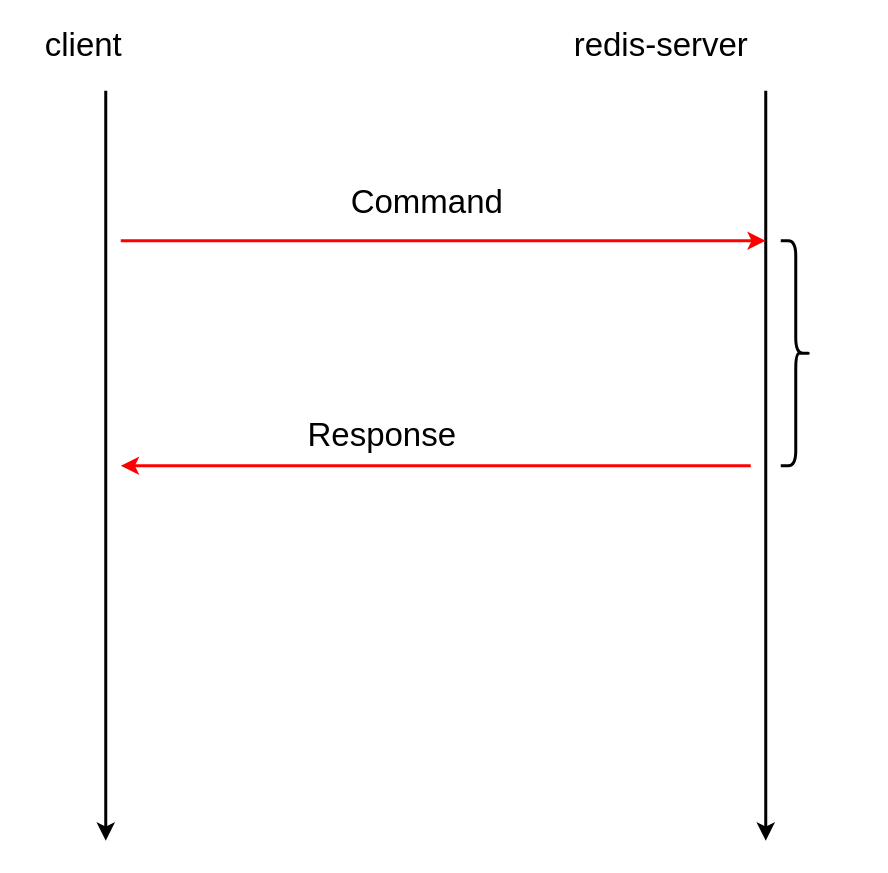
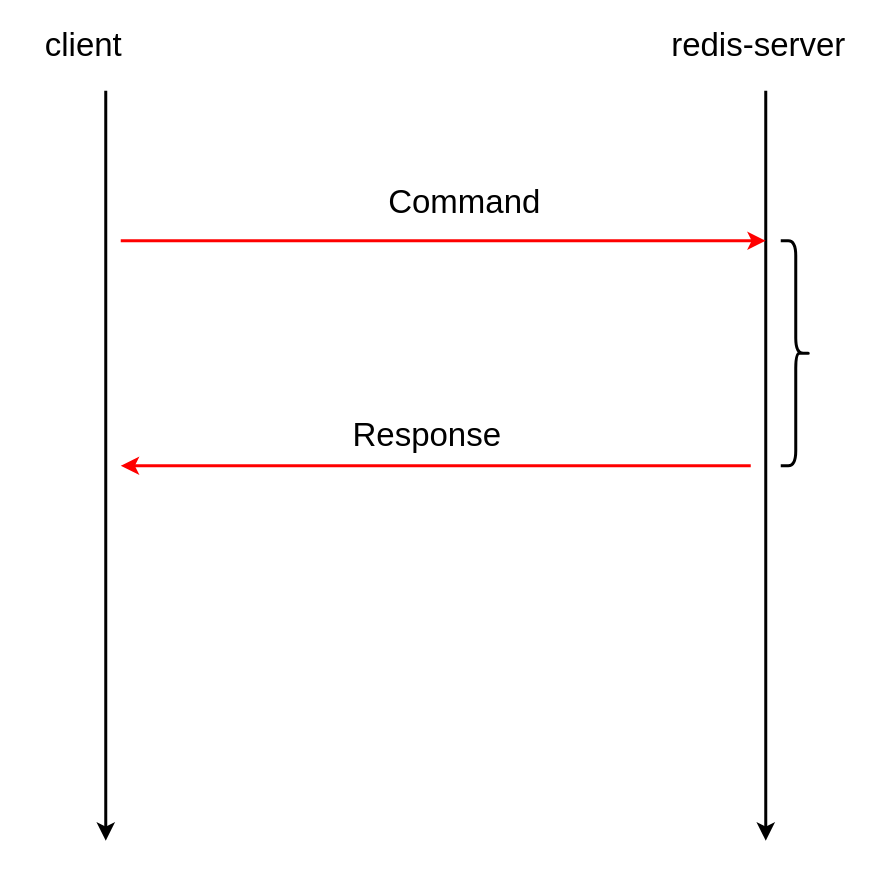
  <mxCell id="0" />
  <mxCell id="1" parent="0" />
  <mxCell id="2" value="" style="endArrow=classic;html=1;rounded=0;strokeColor=default;labelBackgroundColor=default;fontColor=default;strokeWidth=2;" edge="1" parent="1"><mxGeometry width="50" height="50" relative="1" as="geometry"><mxPoint x="70" y="60" as="sourcePoint" /><mxPoint x="70" y="560" as="targetPoint" /></mxGeometry></mxCell>
  <mxCell id="3" value="" style="endArrow=classic;html=1;rounded=0;strokeColor=default;labelBackgroundColor=default;fontColor=default;strokeWidth=2;" edge="1" parent="1"><mxGeometry width="50" height="50" relative="1" as="geometry"><mxPoint x="510" y="60" as="sourcePoint" /><mxPoint x="510" y="560" as="targetPoint" /></mxGeometry></mxCell>
  <mxCell id="4" value="&lt;font style=&quot;font-size: 22px&quot;&gt;client&lt;/font&gt;" style="text;html=1;align=center;verticalAlign=middle;resizable=0;points=[];autosize=1;strokeColor=none;fillColor=none;fontColor=default;strokeWidth=7;" vertex="1" parent="1"><mxGeometry x="20" y="20" width="70" height="20" as="geometry" /></mxCell>
- <mxCell id="5" value="&lt;span style=&quot;font-size: 22px&quot;&gt;redis-server&lt;/span&gt;" style="text;html=1;align=center;verticalAlign=middle;resizable=0;points=[];autosize=1;strokeColor=none;fillColor=none;fontColor=default;strokeWidth=7;" vertex="1" parent="1"><mxGeometry x="375" y="20" width="130" height="20" as="geometry" /></mxCell>
+ <mxCell id="5" value="&lt;span style=&quot;font-size: 22px&quot;&gt;redis-server&lt;/span&gt;" style="text;html=1;align=center;verticalAlign=middle;resizable=0;points=[];autosize=1;strokeColor=none;fillColor=none;fontColor=default;strokeWidth=7;" vertex="1" parent="1"><mxGeometry x="440" y="20" width="130" height="20" as="geometry" /></mxCell>
  <mxCell id="6" value="" style="endArrow=classic;html=1;rounded=0;labelBackgroundColor=default;fontSize=22;fontColor=default;strokeColor=#FF0000;strokeWidth=2;" edge="1" parent="1"><mxGeometry width="50" height="50" relative="1" as="geometry"><mxPoint x="80" y="160" as="sourcePoint" /><mxPoint x="510" y="160" as="targetPoint" /></mxGeometry></mxCell>
- <mxCell id="7" value="Command" style="text;html=1;align=center;verticalAlign=middle;resizable=0;points=[];autosize=1;strokeColor=none;fillColor=none;fontSize=22;fontColor=default;" vertex="1" parent="1"><mxGeometry x="224" y="120" width="120" height="30" as="geometry" /></mxCell>
+ <mxCell id="7" value="Command" style="text;html=1;align=center;verticalAlign=middle;resizable=0;points=[];autosize=1;strokeColor=none;fillColor=none;fontSize=22;fontColor=default;" vertex="1" parent="1"><mxGeometry x="249" y="120" width="120" height="30" as="geometry" /></mxCell>
  <mxCell id="8" value="" style="endArrow=classic;html=1;rounded=0;labelBackgroundColor=default;fontSize=22;fontColor=default;strokeColor=#FF0000;strokeWidth=2;" edge="1" parent="1"><mxGeometry width="50" height="50" relative="1" as="geometry"><mxPoint x="500" y="310" as="sourcePoint" /><mxPoint x="80" y="310" as="targetPoint" /></mxGeometry></mxCell>
- <mxCell id="9" value="Response" style="text;html=1;align=center;verticalAlign=middle;resizable=0;points=[];autosize=1;strokeColor=none;fillColor=none;fontSize=22;fontColor=default;" vertex="1" parent="1"><mxGeometry x="199" y="275" width="110" height="30" as="geometry" /></mxCell>
+ <mxCell id="9" value="Response" style="text;html=1;align=center;verticalAlign=middle;resizable=0;points=[];autosize=1;strokeColor=none;fillColor=none;fontSize=22;fontColor=default;" vertex="1" parent="1"><mxGeometry x="229" y="275" width="110" height="30" as="geometry" /></mxCell>
  <mxCell id="10" value="" style="shape=curlyBracket;whiteSpace=wrap;html=1;rounded=1;flipH=1;fontSize=22;fontColor=default;strokeWidth=2;fillColor=default;strokeColor=default;" vertex="1" parent="1"><mxGeometry x="520" y="160" width="20" height="150" as="geometry" /></mxCell>
